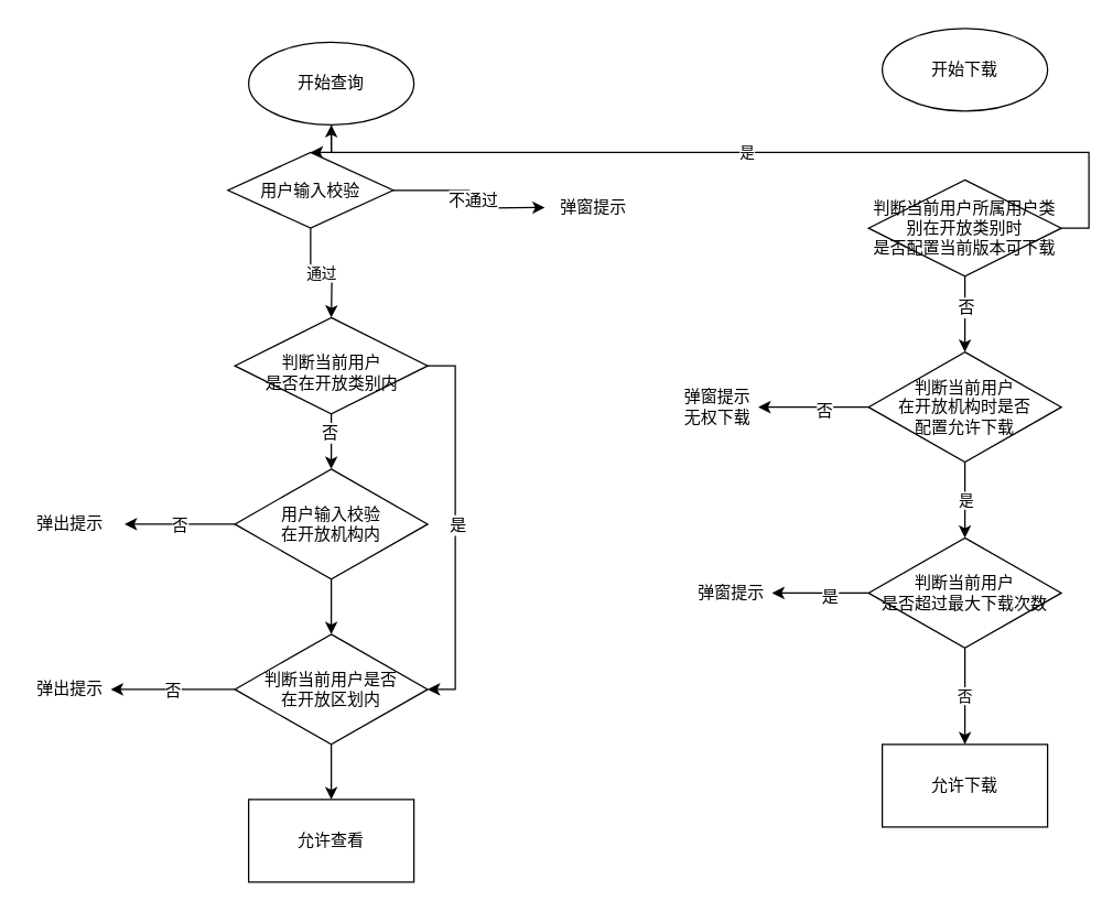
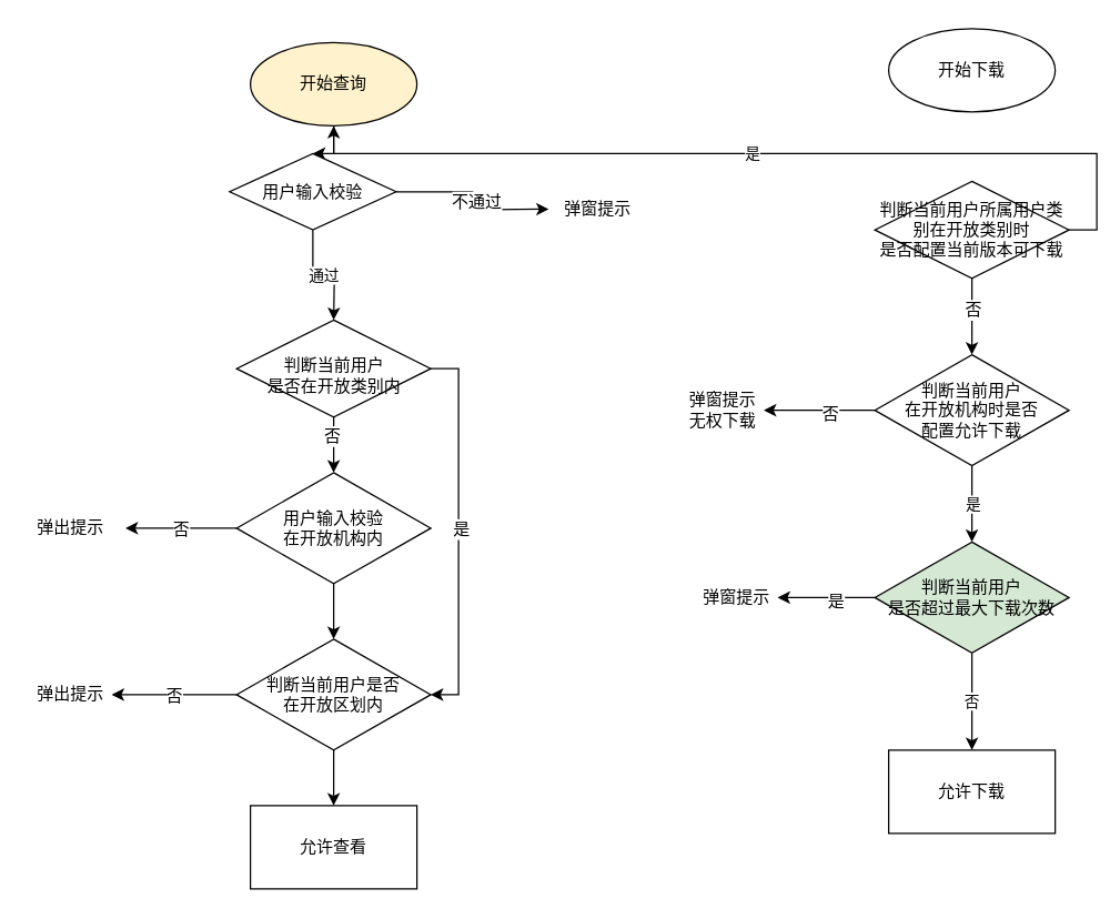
  <mxCell id="0" />
  <mxCell id="1" parent="0" />
  <mxCell id="2" style="edgeStyle=orthogonalEdgeStyle;rounded=0;orthogonalLoop=1;jettySize=auto;html=1;entryX=0.5;entryY=0;entryDx=0;entryDy=0;" edge="1" parent="1" source="3" target="7"><mxGeometry relative="1" as="geometry" /></mxCell>
- <mxCell id="3" value="开始查询" style="ellipse;whiteSpace=wrap;html=1;" vertex="1" parent="1"><mxGeometry x="180" y="30" width="120" height="60" as="geometry" /></mxCell>
+ <mxCell id="3" value="开始查询" style="ellipse;whiteSpace=wrap;html=1;fillColor=#fff2cc;" vertex="1" parent="1"><mxGeometry x="180" y="30" width="120" height="60" as="geometry" /></mxCell>
  <mxCell id="4" value="" style="edgeStyle=orthogonalEdgeStyle;rounded=0;orthogonalLoop=1;jettySize=auto;html=1;" edge="1" parent="1" source="7"><mxGeometry relative="1" as="geometry"><mxPoint x="395" y="150" as="targetPoint" /></mxGeometry></mxCell>
  <mxCell id="5" value="不通过" style="text;html=1;align=center;verticalAlign=middle;resizable=0;points=[];;labelBackgroundColor=#ffffff;" vertex="1" connectable="0" parent="4"><mxGeometry y="2" relative="1" as="geometry"><mxPoint as="offset" /></mxGeometry></mxCell>
  <mxCell id="6" value="通过" style="edgeStyle=orthogonalEdgeStyle;rounded=0;orthogonalLoop=1;jettySize=auto;html=1;entryX=0.5;entryY=0;entryDx=0;entryDy=0;" edge="1" parent="1" source="7"><mxGeometry relative="1" as="geometry"><mxPoint x="240" y="230" as="targetPoint" /></mxGeometry></mxCell>
  <mxCell id="7" value="用户输入校验" style="rhombus;whiteSpace=wrap;html=1;" vertex="1" parent="1"><mxGeometry x="165" y="110" width="120" height="55" as="geometry" /></mxCell>
  <mxCell id="8" value="弹窗提示" style="text;html=1;align=center;verticalAlign=middle;resizable=0;points=[];;autosize=1;" vertex="1" parent="1"><mxGeometry x="400" y="140" width="60" height="20" as="geometry" /></mxCell>
  <mxCell id="9" value="" style="edgeStyle=orthogonalEdgeStyle;rounded=0;orthogonalLoop=1;jettySize=auto;html=1;" edge="1" parent="1" source="13" target="18"><mxGeometry relative="1" as="geometry" /></mxCell>
  <mxCell id="10" value="否" style="text;html=1;align=center;verticalAlign=middle;resizable=0;points=[];;labelBackgroundColor=#ffffff;" vertex="1" connectable="0" parent="9"><mxGeometry x="-0.35" y="-2" relative="1" as="geometry"><mxPoint as="offset" /></mxGeometry></mxCell>
  <mxCell id="11" value="" style="edgeStyle=orthogonalEdgeStyle;rounded=0;orthogonalLoop=1;jettySize=auto;html=1;entryX=1;entryY=0.5;entryDx=0;entryDy=0;" edge="1" parent="1" source="13" target="20"><mxGeometry relative="1" as="geometry"><mxPoint x="400" y="340" as="targetPoint" /><Array as="points"><mxPoint x="330" y="265" /><mxPoint x="330" y="500" /></Array></mxGeometry></mxCell>
  <mxCell id="12" value="是" style="text;html=1;align=center;verticalAlign=middle;resizable=0;points=[];;labelBackgroundColor=#ffffff;" vertex="1" connectable="0" parent="11"><mxGeometry x="-0.345" y="1" relative="1" as="geometry"><mxPoint y="45" as="offset" /></mxGeometry></mxCell>
  <mxCell id="13" value="" style="rhombus;whiteSpace=wrap;html=1;" vertex="1" parent="1"><mxGeometry x="170" y="230" width="140" height="70" as="geometry" /></mxCell>
  <mxCell id="14" value="判断当前用户&lt;br&gt;是否在开放类别内" style="text;html=1;align=center;verticalAlign=middle;resizable=0;points=[];;autosize=1;" vertex="1" parent="1"><mxGeometry x="185" y="255" width="110" height="30" as="geometry" /></mxCell>
  <mxCell id="15" value="" style="edgeStyle=orthogonalEdgeStyle;rounded=0;orthogonalLoop=1;jettySize=auto;html=1;" edge="1" parent="1" source="18" target="20"><mxGeometry relative="1" as="geometry" /></mxCell>
  <mxCell id="16" value="" style="edgeStyle=orthogonalEdgeStyle;rounded=0;orthogonalLoop=1;jettySize=auto;html=1;" edge="1" parent="1" source="18"><mxGeometry relative="1" as="geometry"><mxPoint x="90" y="380" as="targetPoint" /></mxGeometry></mxCell>
  <mxCell id="17" value="否" style="text;html=1;align=center;verticalAlign=middle;resizable=0;points=[];;labelBackgroundColor=#ffffff;" vertex="1" connectable="0" parent="16"><mxGeometry x="0.025" y="2" relative="1" as="geometry"><mxPoint y="-2" as="offset" /></mxGeometry></mxCell>
  <mxCell id="18" value="用户输入校验&lt;br&gt;在开放机构内" style="rhombus;whiteSpace=wrap;html=1;" vertex="1" parent="1"><mxGeometry x="170" y="340" width="140" height="80" as="geometry" /></mxCell>
  <mxCell id="19" value="" style="edgeStyle=orthogonalEdgeStyle;rounded=0;orthogonalLoop=1;jettySize=auto;html=1;" edge="1" parent="1" source="20" target="25"><mxGeometry relative="1" as="geometry" /></mxCell>
  <mxCell id="20" value="判断当前用户是否&lt;br&gt;在开放区划内" style="rhombus;whiteSpace=wrap;html=1;" vertex="1" parent="1"><mxGeometry x="170" y="460" width="140" height="80" as="geometry" /></mxCell>
  <mxCell id="21" value="弹出提示" style="text;html=1;align=center;verticalAlign=middle;resizable=0;points=[];;autosize=1;" vertex="1" parent="1"><mxGeometry x="20" y="370" width="60" height="20" as="geometry" /></mxCell>
  <mxCell id="22" value="" style="edgeStyle=orthogonalEdgeStyle;rounded=0;orthogonalLoop=1;jettySize=auto;html=1;exitX=0;exitY=0.5;exitDx=0;exitDy=0;" edge="1" parent="1" source="20"><mxGeometry relative="1" as="geometry"><mxPoint x="180" y="390" as="sourcePoint" /><mxPoint x="80" y="500" as="targetPoint" /></mxGeometry></mxCell>
  <mxCell id="23" value="否" style="text;html=1;align=center;verticalAlign=middle;resizable=0;points=[];;labelBackgroundColor=#ffffff;" vertex="1" connectable="0" parent="22"><mxGeometry x="0.025" y="2" relative="1" as="geometry"><mxPoint y="-2" as="offset" /></mxGeometry></mxCell>
  <mxCell id="24" value="弹出提示" style="text;html=1;align=center;verticalAlign=middle;resizable=0;points=[];;autosize=1;" vertex="1" parent="1"><mxGeometry x="20" y="490" width="60" height="20" as="geometry" /></mxCell>
  <mxCell id="25" value="允许查看" style="rounded=0;whiteSpace=wrap;html=1;" vertex="1" parent="1"><mxGeometry x="180" y="580" width="120" height="60" as="geometry" /></mxCell>
  <mxCell id="26" value="开始下载" style="ellipse;whiteSpace=wrap;html=1;" vertex="1" parent="1"><mxGeometry x="640" y="20" width="120" height="60" as="geometry" /></mxCell>
  <mxCell id="27" value="是" style="edgeStyle=orthogonalEdgeStyle;rounded=0;orthogonalLoop=1;jettySize=auto;html=1;exitX=1;exitY=0.5;exitDx=0;exitDy=0;" edge="1" parent="1" source="34" target="3"><mxGeometry relative="1" as="geometry"><mxPoint x="760" y="420" as="targetPoint" /><mxPoint x="780" y="190" as="sourcePoint" /></mxGeometry></mxCell>
  <mxCell id="28" value="是" style="edgeStyle=orthogonalEdgeStyle;rounded=0;orthogonalLoop=1;jettySize=auto;html=1;" edge="1" parent="1" source="31"><mxGeometry relative="1" as="geometry"><mxPoint x="700" y="390" as="targetPoint" /></mxGeometry></mxCell>
  <mxCell id="29" value="" style="edgeStyle=orthogonalEdgeStyle;rounded=0;orthogonalLoop=1;jettySize=auto;html=1;" edge="1" parent="1" source="31"><mxGeometry relative="1" as="geometry"><mxPoint x="550" y="295" as="targetPoint" /></mxGeometry></mxCell>
  <mxCell id="30" value="否" style="text;html=1;align=center;verticalAlign=middle;resizable=0;points=[];;labelBackgroundColor=#ffffff;" vertex="1" connectable="0" parent="29"><mxGeometry x="-0.175" y="2" relative="1" as="geometry"><mxPoint as="offset" /></mxGeometry></mxCell>
  <mxCell id="31" value="判断当前用户&lt;br&gt;在开放机构时是否&lt;br&gt;配置允许下载" style="rhombus;whiteSpace=wrap;html=1;" vertex="1" parent="1"><mxGeometry x="630" y="255" width="140" height="80" as="geometry" /></mxCell>
  <mxCell id="32" value="" style="edgeStyle=orthogonalEdgeStyle;rounded=0;orthogonalLoop=1;jettySize=auto;html=1;" edge="1" parent="1" source="34" target="31"><mxGeometry relative="1" as="geometry" /></mxCell>
  <mxCell id="33" value="否" style="text;html=1;align=center;verticalAlign=middle;resizable=0;points=[];;labelBackgroundColor=#ffffff;" vertex="1" connectable="0" parent="32"><mxGeometry x="-0.2" relative="1" as="geometry"><mxPoint as="offset" /></mxGeometry></mxCell>
  <mxCell id="34" value="判断当前用户所属用户类别在开放类别时&lt;br&gt;是否配置当前版本可下载" style="rhombus;whiteSpace=wrap;html=1;" vertex="1" parent="1"><mxGeometry x="630" y="130" width="140" height="70" as="geometry" /></mxCell>
  <mxCell id="35" value="否" style="edgeStyle=orthogonalEdgeStyle;rounded=0;orthogonalLoop=1;jettySize=auto;html=1;" edge="1" parent="1" source="36" target="38"><mxGeometry relative="1" as="geometry" /></mxCell>
- <mxCell id="36" value="判断当前用户&lt;br&gt;是否超过最大下载次数" style="rhombus;whiteSpace=wrap;html=1;" vertex="1" parent="1"><mxGeometry x="630" y="390" width="140" height="80" as="geometry" /></mxCell>
+ <mxCell id="36" value="判断当前用户&lt;br&gt;是否超过最大下载次数" style="rhombus;whiteSpace=wrap;html=1;fillColor=#d5e8d4;" vertex="1" parent="1"><mxGeometry x="630" y="390" width="140" height="80" as="geometry" /></mxCell>
  <mxCell id="37" value="弹窗提示&lt;br&gt;无权下载" style="text;html=1;align=center;verticalAlign=middle;resizable=0;points=[];;autosize=1;" vertex="1" parent="1"><mxGeometry x="490" y="280" width="60" height="30" as="geometry" /></mxCell>
  <mxCell id="38" value="允许下载" style="rounded=0;whiteSpace=wrap;html=1;" vertex="1" parent="1"><mxGeometry x="640" y="540" width="120" height="60" as="geometry" /></mxCell>
  <mxCell id="39" value="" style="edgeStyle=orthogonalEdgeStyle;rounded=0;orthogonalLoop=1;jettySize=auto;html=1;exitX=0;exitY=0.5;exitDx=0;exitDy=0;" edge="1" parent="1" source="36"><mxGeometry relative="1" as="geometry"><mxPoint x="640" y="305" as="sourcePoint" /><mxPoint x="560" y="430" as="targetPoint" /><Array as="points"><mxPoint x="580" y="430" /><mxPoint x="580" y="430" /></Array></mxGeometry></mxCell>
  <mxCell id="40" value="是" style="text;html=1;align=center;verticalAlign=middle;resizable=0;points=[];;labelBackgroundColor=#ffffff;" vertex="1" connectable="0" parent="39"><mxGeometry x="-0.175" y="2" relative="1" as="geometry"><mxPoint as="offset" /></mxGeometry></mxCell>
  <mxCell id="41" value="弹窗提示" style="text;html=1;align=center;verticalAlign=middle;resizable=0;points=[];;autosize=1;" vertex="1" parent="1"><mxGeometry x="500" y="420" width="60" height="20" as="geometry" /></mxCell>
